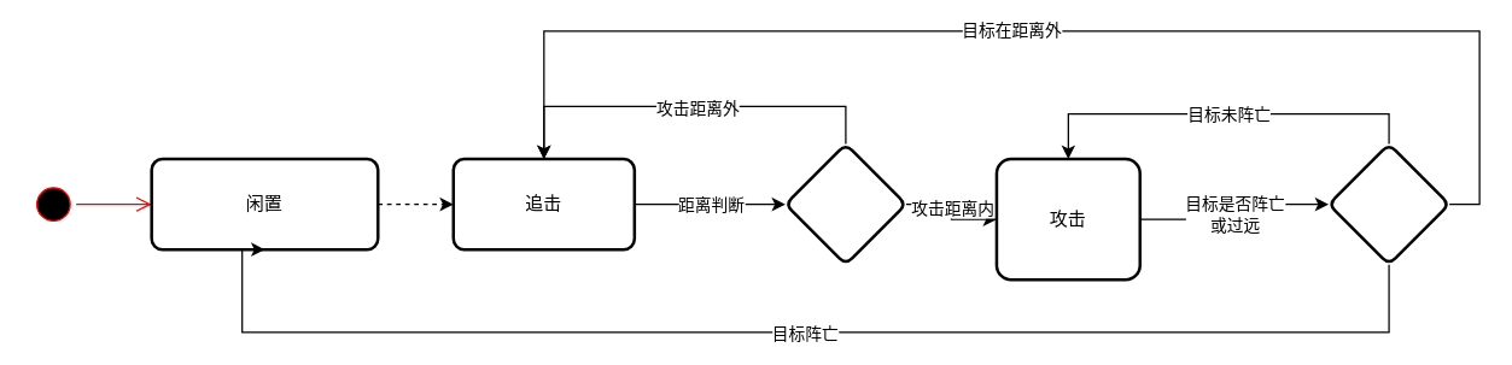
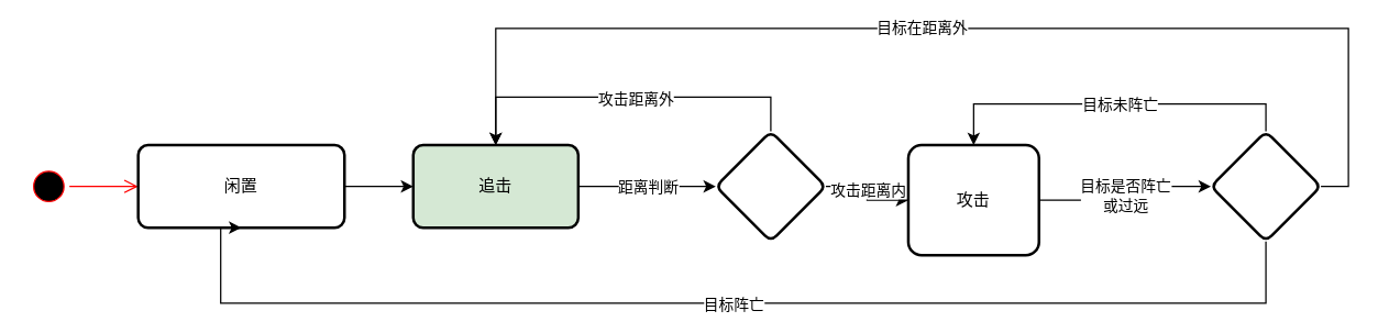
  <mxCell id="0" />
  <mxCell id="1" parent="0" />
  <mxCell id="2" value="" style="ellipse;html=1;shape=startState;fillColor=#000000;strokeColor=#ff0000;" vertex="1" parent="1"><mxGeometry x="20" y="120" width="30" height="30" as="geometry" /></mxCell>
  <mxCell id="3" value="" style="edgeStyle=orthogonalEdgeStyle;html=1;verticalAlign=bottom;endArrow=open;endSize=8;strokeColor=#ff0000;rounded=0;entryX=0;entryY=0.5;entryDx=0;entryDy=0;" edge="1" source="2" parent="1" target="5"><mxGeometry relative="1" as="geometry"><mxPoint x="110" y="135" as="targetPoint" /></mxGeometry></mxCell>
- <mxCell id="4" value="" style="edgeStyle=orthogonalEdgeStyle;rounded=0;orthogonalLoop=1;jettySize=auto;html=1;dashed=1;" edge="1" parent="1" source="5" target="8"><mxGeometry relative="1" as="geometry" /></mxCell>
+ <mxCell id="4" value="" style="edgeStyle=orthogonalEdgeStyle;rounded=0;orthogonalLoop=1;jettySize=auto;html=1;" edge="1" parent="1" source="5" target="8"><mxGeometry relative="1" as="geometry" /></mxCell>
  <mxCell id="5" value="闲置" style="whiteSpace=wrap;html=1;strokeWidth=2;rounded=1;arcSize=12;" vertex="1" parent="1"><mxGeometry x="100" y="105" width="150" height="60" as="geometry" /></mxCell>
  <mxCell id="6" value="" style="edgeStyle=orthogonalEdgeStyle;rounded=0;orthogonalLoop=1;jettySize=auto;html=1;" edge="1" parent="1" source="8" target="13"><mxGeometry relative="1" as="geometry" /></mxCell>
  <mxCell id="7" value="距离判断" style="edgeLabel;html=1;align=center;verticalAlign=middle;resizable=0;points=[];" vertex="1" connectable="0" parent="6"><mxGeometry x="-0.1" y="1" relative="1" as="geometry"><mxPoint x="5" y="1" as="offset" /></mxGeometry></mxCell>
- <mxCell id="8" value="追击" style="whiteSpace=wrap;html=1;strokeWidth=2;rounded=1;arcSize=12;" vertex="1" parent="1"><mxGeometry x="300" y="105" width="120" height="60" as="geometry" /></mxCell>
+ <mxCell id="8" value="追击" style="whiteSpace=wrap;html=1;strokeWidth=2;rounded=1;arcSize=12;fillColor=#d5e8d4;" vertex="1" parent="1"><mxGeometry x="300" y="105" width="120" height="60" as="geometry" /></mxCell>
  <mxCell id="9" style="edgeStyle=orthogonalEdgeStyle;rounded=0;orthogonalLoop=1;jettySize=auto;html=1;entryX=0.5;entryY=0;entryDx=0;entryDy=0;" edge="1" parent="1" source="13" target="8"><mxGeometry relative="1" as="geometry"><Array as="points"><mxPoint x="560" y="70" /><mxPoint x="360" y="70" /></Array></mxGeometry></mxCell>
  <mxCell id="10" value="攻击距离外" style="edgeLabel;html=1;align=center;verticalAlign=middle;resizable=0;points=[];" vertex="1" connectable="0" parent="9"><mxGeometry x="-0.043" y="1" relative="1" as="geometry"><mxPoint as="offset" /></mxGeometry></mxCell>
  <mxCell id="11" value="" style="edgeStyle=orthogonalEdgeStyle;rounded=0;orthogonalLoop=1;jettySize=auto;html=1;" edge="1" parent="1" source="13" target="16"><mxGeometry relative="1" as="geometry" /></mxCell>
  <mxCell id="12" value="攻击距离内" style="edgeLabel;html=1;align=center;verticalAlign=middle;resizable=0;points=[];" vertex="1" connectable="0" parent="11"><mxGeometry x="-0.1" relative="1" as="geometry"><mxPoint as="offset" /></mxGeometry></mxCell>
  <mxCell id="13" value="" style="rhombus;whiteSpace=wrap;html=1;strokeWidth=2;rounded=1;arcSize=12;" vertex="1" parent="1"><mxGeometry x="520" y="95" width="80" height="80" as="geometry" /></mxCell>
  <mxCell id="14" value="" style="edgeStyle=orthogonalEdgeStyle;rounded=0;orthogonalLoop=1;jettySize=auto;html=1;" edge="1" parent="1" source="16" target="23"><mxGeometry relative="1" as="geometry" /></mxCell>
  <mxCell id="15" value="目标是否阵亡&lt;br&gt;或过远" style="edgeLabel;html=1;align=center;verticalAlign=middle;resizable=0;points=[];" vertex="1" connectable="0" parent="14"><mxGeometry x="-0.02" relative="1" as="geometry"><mxPoint as="offset" /></mxGeometry></mxCell>
  <mxCell id="16" value="攻击" style="whiteSpace=wrap;html=1;strokeWidth=2;rounded=1;arcSize=12;" vertex="1" parent="1"><mxGeometry x="660" y="105" width="95" height="80" as="geometry" /></mxCell>
  <mxCell id="17" style="edgeStyle=orthogonalEdgeStyle;rounded=0;orthogonalLoop=1;jettySize=auto;html=1;exitX=0.5;exitY=0;exitDx=0;exitDy=0;entryX=0.5;entryY=0;entryDx=0;entryDy=0;" edge="1" parent="1" source="23" target="16"><mxGeometry relative="1" as="geometry" /></mxCell>
  <mxCell id="18" value="目标未阵亡" style="edgeLabel;html=1;align=center;verticalAlign=middle;resizable=0;points=[];" vertex="1" connectable="0" parent="17"><mxGeometry x="-0.032" relative="1" as="geometry"><mxPoint as="offset" /></mxGeometry></mxCell>
  <mxCell id="19" style="edgeStyle=orthogonalEdgeStyle;rounded=0;orthogonalLoop=1;jettySize=auto;html=1;exitX=0.5;exitY=1;exitDx=0;exitDy=0;entryX=0.5;entryY=1;entryDx=0;entryDy=0;" edge="1" parent="1" source="23" target="5"><mxGeometry relative="1" as="geometry"><Array as="points"><mxPoint x="920" y="220" /><mxPoint x="160" y="220" /></Array></mxGeometry></mxCell>
  <mxCell id="20" value="目标阵亡" style="edgeLabel;html=1;align=center;verticalAlign=middle;resizable=0;points=[];" vertex="1" connectable="0" parent="19"><mxGeometry x="-0.01" relative="1" as="geometry"><mxPoint as="offset" /></mxGeometry></mxCell>
  <mxCell id="21" style="edgeStyle=orthogonalEdgeStyle;rounded=0;orthogonalLoop=1;jettySize=auto;html=1;exitX=1;exitY=0.5;exitDx=0;exitDy=0;entryX=0.5;entryY=0;entryDx=0;entryDy=0;" edge="1" parent="1" source="23" target="8"><mxGeometry relative="1" as="geometry"><Array as="points"><mxPoint x="980" y="135" /><mxPoint x="980" y="20" /><mxPoint x="360" y="20" /></Array></mxGeometry></mxCell>
  <mxCell id="22" value="目标在距离外" style="edgeLabel;html=1;align=center;verticalAlign=middle;resizable=0;points=[];" vertex="1" connectable="0" parent="21"><mxGeometry x="0.062" y="-1" relative="1" as="geometry"><mxPoint as="offset" /></mxGeometry></mxCell>
  <mxCell id="23" value="" style="rhombus;whiteSpace=wrap;html=1;strokeWidth=2;rounded=1;arcSize=12;" vertex="1" parent="1"><mxGeometry x="880" y="95" width="80" height="80" as="geometry" /></mxCell>
